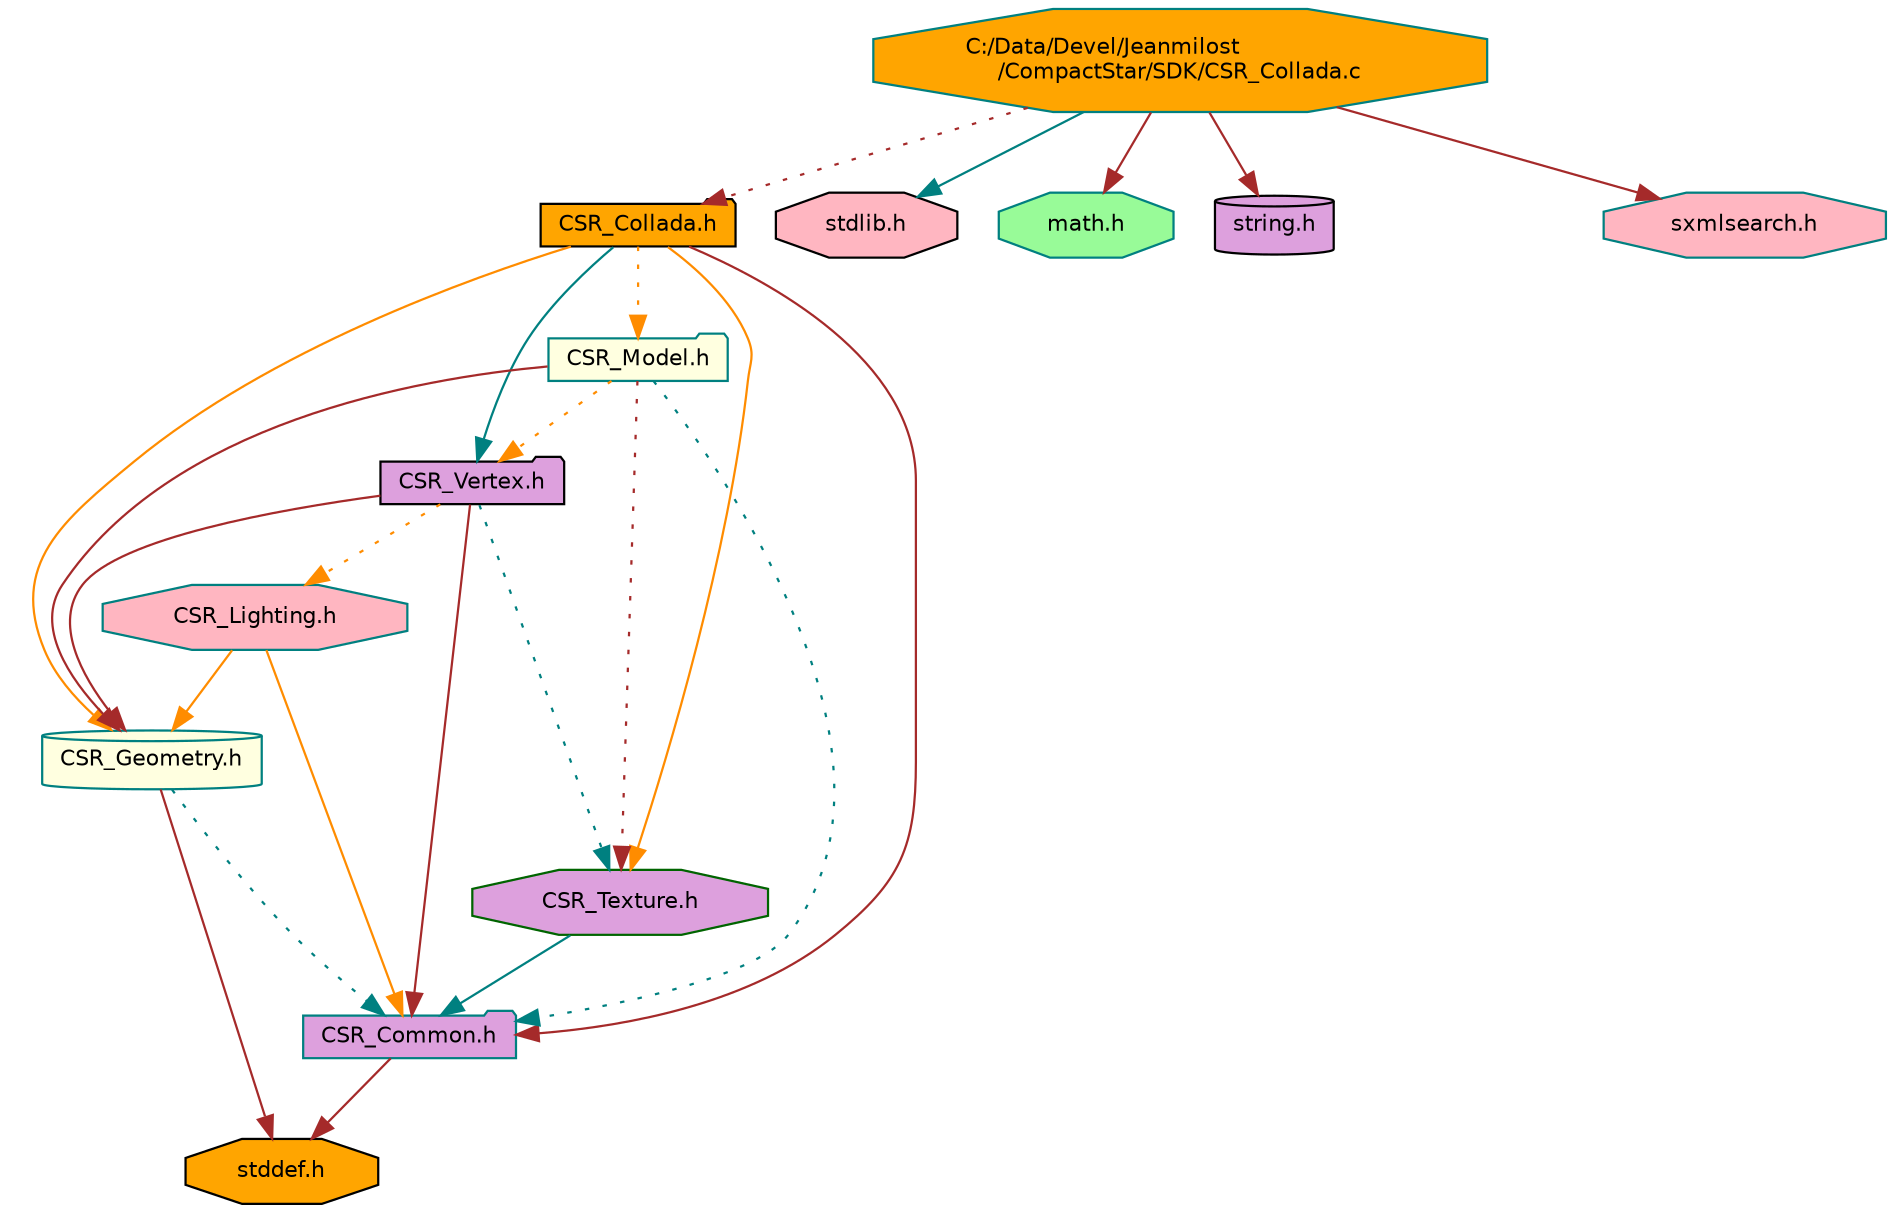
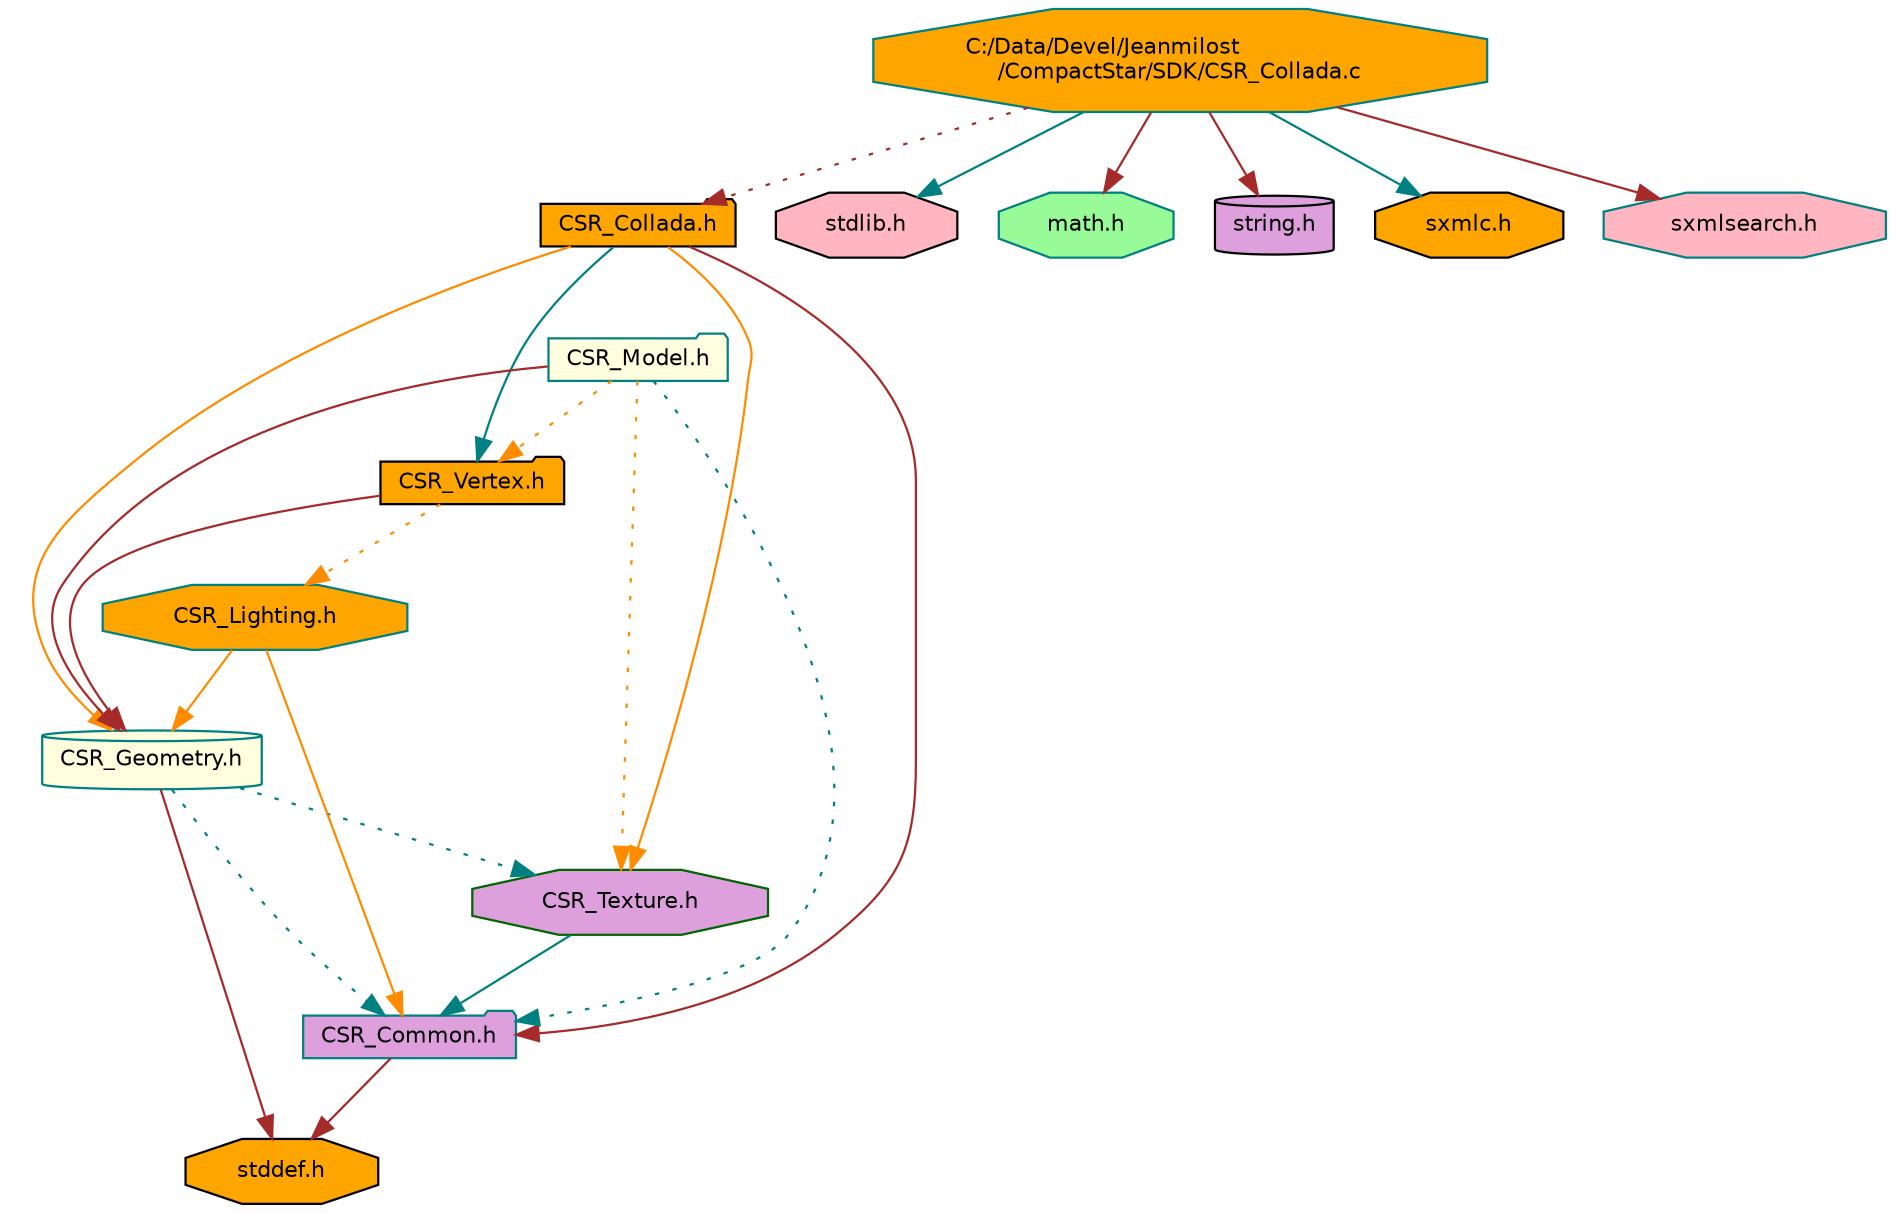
  digraph {
    node [color=teal fillcolor=orange fontname=Helvetica fontsize=10 shape=octagon style=filled]
    edge [color=brown fontname=Helvetica fontsize=10 labelfontname=Helvetica labelfontsize=10 style=solid]
    n1 [fontcolor=black height=0.2 label="C:/Data/Devel/Jeanmilost\l/CompactStar/SDK/CSR_Collada.c" width=0.4]
    n2 [color=black height=0.2 label="CSR_Collada.h" shape=folder width=0.4]
    n3 [color=black fillcolor=lightpink height=0.2 label="stdlib.h" width=0.4]
    n4 [fillcolor=palegreen height=0.2 label="math.h" width=0.4]
    n5 [color=black fillcolor=plum height=0.2 label="string.h" shape=cylinder width=0.4]
+   n6 [color=black height=0.2 label="sxmlc.h" width=0.4]
    n7 [fillcolor=lightpink height=0.2 label="sxmlsearch.h" width=0.4]
    n8 [fillcolor=plum height=0.2 label="CSR_Common.h" shape=folder width=0.4]
    n9 [fillcolor=lightyellow height=0.2 label="CSR_Geometry.h" shape=cylinder width=0.4]
    n10 [color=darkgreen fillcolor=plum height=0.2 label="CSR_Texture.h" width=0.4]
-   n11 [color=black fillcolor=plum height=0.2 label="CSR_Vertex.h" shape=folder width=0.4]
+   n11 [color=black height=0.2 label="CSR_Vertex.h" shape=folder width=0.4]
    n12 [fillcolor=lightyellow height=0.2 label="CSR_Model.h" shape=folder width=0.4]
    n13 [color=black height=0.2 label="stddef.h" width=0.4]
-   n14 [fillcolor=lightpink height=0.2 label="CSR_Lighting.h" width=0.4]
+   n14 [height=0.2 label="CSR_Lighting.h" width=0.4]
    n1 -> n2 [style=dotted]
    n1 -> n3 [color=teal]
    n1 -> n4
    n1 -> n5
+   n1 -> n6 [color=teal]
    n1 -> n7
    n2 -> n8
    n2 -> n9 [color=darkorange]
    n2 -> n10 [color=darkorange]
    n2 -> n11 [color=teal]
-   n2 -> n12 [color=darkorange style=dotted]
    n8 -> n13
    n9 -> n8 [color=teal style=dotted]
    n9 -> n13
    n10 -> n8 [color=teal]
-   n11 -> n8
    n11 -> n9
-   n11 -> n10 [color=teal style=dotted]
+   n9 -> n10 [color=teal style=dotted]
    n11 -> n14 [color=darkorange style=dotted]
    n12 -> n8 [color=teal style=dotted]
    n12 -> n9
-   n12 -> n10 [style=dotted]
+   n12 -> n10 [color=darkorange style=dotted]
    n12 -> n11 [color=darkorange style=dotted]
    n14 -> n8 [color=darkorange]
    n14 -> n9 [color=darkorange]
  }
